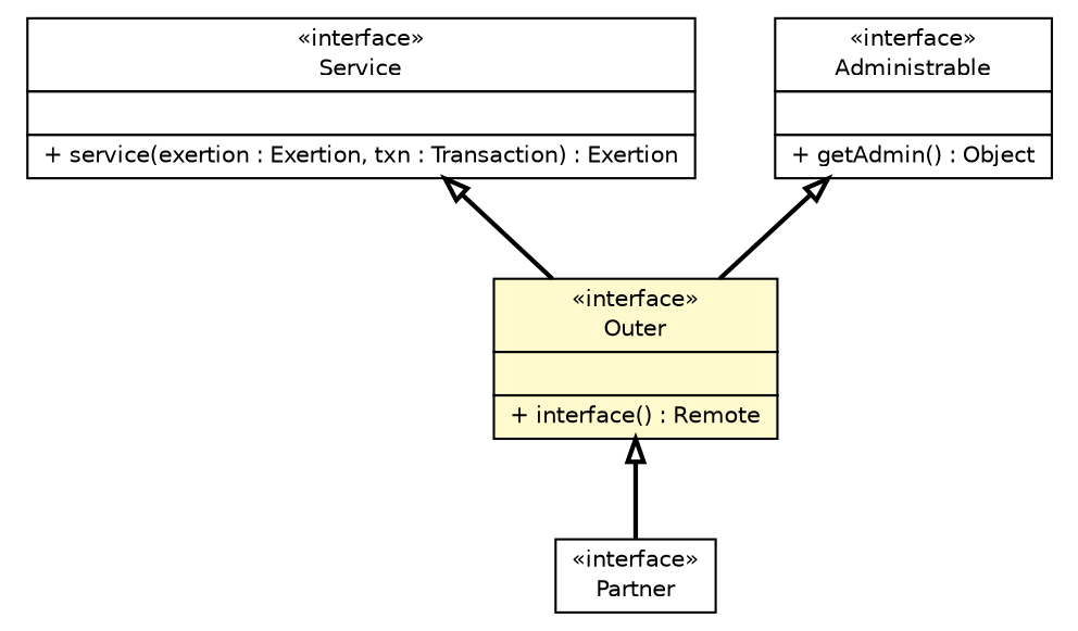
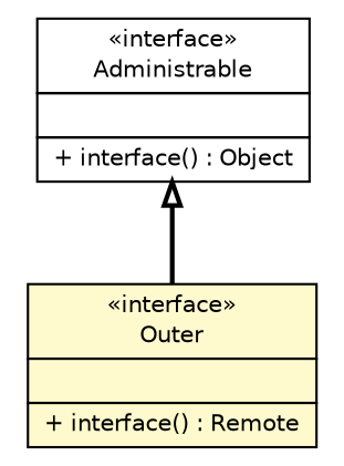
  digraph {
    nodesep=0.25
    ranksep=0.5
    node [fontcolor=black fontname=Helvetica fontsize=10.0 shape=plaintext]
    edge [arrowtail=empty dir=back fontname=Helvetica fontsize=10 headport=p labelfontname=Helvetica labelfontsize=10 style=bold tailport=p]
-   n1 [label=<<table title="sorcer.service.Service" border="0" cellborder="1" cellspacing="0" cellpadding="2" port="p" href="../../service/Service.html"> 		<tr><td><table border="0" cellspacing="0" cellpadding="1"> <tr><td align="center" balign="center"> &#171;interface&#187; </td></tr> <tr><td align="center" balign="center"> Service </td></tr> 		</table></td></tr> 		<tr><td><table border="0" cellspacing="0" cellpadding="1"> <tr><td align="left" balign="left">  </td></tr> 		</table></td></tr> 		<tr><td><table border="0" cellspacing="0" cellpadding="1"> <tr><td align="left" balign="left"> + service(exertion : Exertion, txn : Transaction) : Exertion </td></tr> 		</table></td></tr> 		</table>>]
    n2 [label=<<table title="sorcer.core.proxy.Outer" border="0" cellborder="1" cellspacing="0" cellpadding="2" port="p" bgcolor="lemonChiffon" href="./Outer.html"> 		<tr><td><table border="0" cellspacing="0" cellpadding="1"> <tr><td align="center" balign="center"> &#171;interface&#187; </td></tr> <tr><td align="center" balign="center"> Outer </td></tr> 		</table></td></tr> 		<tr><td><table border="0" cellspacing="0" cellpadding="1"> <tr><td align="left" balign="left">  </td></tr> 		</table></td></tr> 		<tr><td><table border="0" cellspacing="0" cellpadding="1"> <tr><td align="left" balign="left"> + interface() : Remote </td></tr> 		</table></td></tr> 		</table>>]
-   n3 [label=<<table title="sorcer.core.proxy.Partner" border="0" cellborder="1" cellspacing="0" cellpadding="2" port="p" href="./Partner.html"> 		<tr><td><table border="0" cellspacing="0" cellpadding="1"> <tr><td align="center" balign="center"> &#171;interface&#187; </td></tr> <tr><td align="center" balign="center"> Partner </td></tr> 		</table></td></tr> 		</table>>]
-   n4 [label=<<table title="net.jini.admin.Administrable" border="0" cellborder="1" cellspacing="0" cellpadding="2" port="p" href="https://river.apache.org/doc/api/net/jini/admin/Administrable.html"> 		<tr><td><table border="0" cellspacing="0" cellpadding="1"> <tr><td align="center" balign="center"> &#171;interface&#187; </td></tr> <tr><td align="center" balign="center"> Administrable </td></tr> 		</table></td></tr> 		<tr><td><table border="0" cellspacing="0" cellpadding="1"> <tr><td align="left" balign="left">  </td></tr> 		</table></td></tr> 		<tr><td><table border="0" cellspacing="0" cellpadding="1"> <tr><td align="left" balign="left"> + getAdmin() : Object </td></tr> 		</table></td></tr> 		</table>>]
-   n1 -> n2
-   n2 -> n3
+   n4 [label=<<table title="net.jini.admin.Administrable" border="0" cellborder="1" cellspacing="0" cellpadding="2" port="p" href="https://river.apache.org/doc/api/net/jini/admin/Administrable.html"> 		<tr><td><table border="0" cellspacing="0" cellpadding="1"> <tr><td align="center" balign="center"> &#171;interface&#187; </td></tr> <tr><td align="center" balign="center"> Administrable </td></tr> 		</table></td></tr> 		<tr><td><table border="0" cellspacing="0" cellpadding="1"> <tr><td align="left" balign="left">  </td></tr> 		</table></td></tr> 		<tr><td><table border="0" cellspacing="0" cellpadding="1"> <tr><td align="left" balign="left"> + interface() : Object </td></tr> 		</table></td></tr> 		</table>>]
    n4 -> n2
  }
